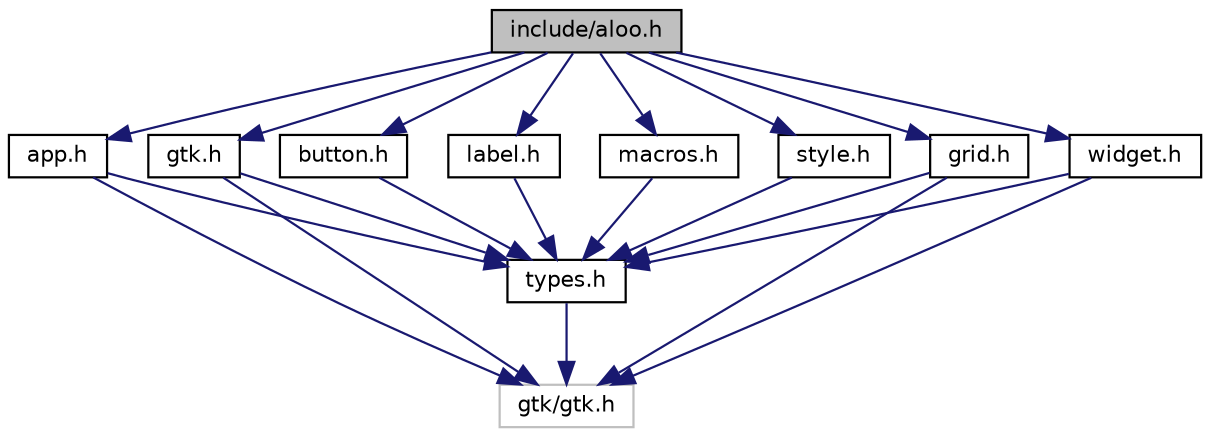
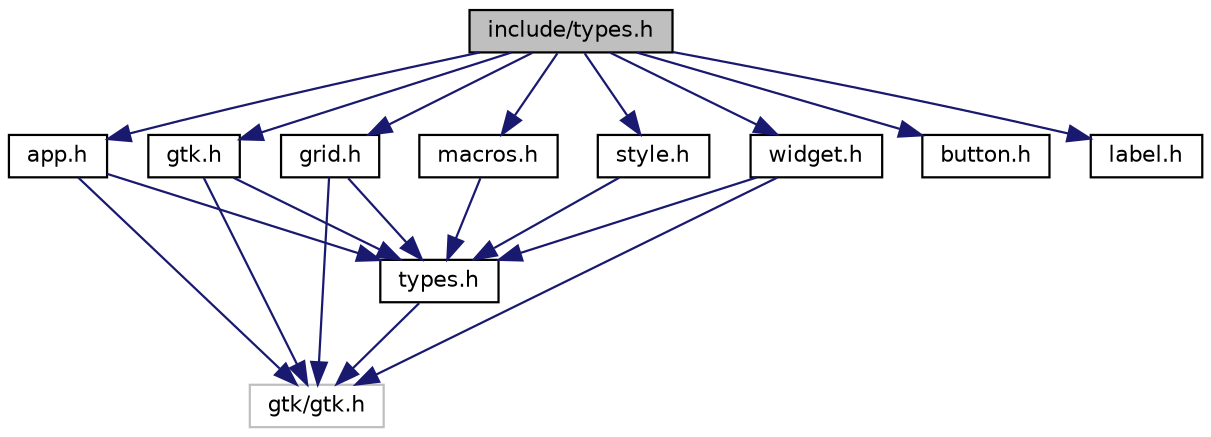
  digraph {
    node [color=black fillcolor=white fontname=Helvetica fontsize=10 shape=record style=filled]
    edge [color=midnightblue fontname=Helvetica fontsize=10 labelfontname=Helvetica labelfontsize=10 style=solid]
-   n1 [fillcolor=grey75 fontcolor=black height=0.2 label="include/aloo.h" width=0.4]
+   n1 [fillcolor=grey75 fontcolor=black height=0.2 label="include/types.h" width=0.4]
    n2 [height=0.2 label="app.h" width=0.4]
    n3 [height=0.2 label="gtk.h" width=0.4]
    n4 [height=0.2 label="button.h" width=0.4]
    n5 [height=0.2 label="grid.h" width=0.4]
    n6 [height=0.2 label="label.h" width=0.4]
    n7 [height=0.2 label="macros.h" width=0.4]
    n8 [height=0.2 label="style.h" width=0.4]
    n9 [height=0.2 label="widget.h" width=0.4]
    n10 [height=0.2 label="types.h" width=0.4]
    n11 [color=grey75 height=0.2 label="gtk/gtk.h" width=0.4]
    n1 -> n2
    n1 -> n3
    n1 -> n4
    n1 -> n5
    n1 -> n6
    n1 -> n7
    n1 -> n8
    n1 -> n9
    n2 -> n10
    n2 -> n11
    n3 -> n10
    n3 -> n11
-   n4 -> n10
    n5 -> n10
    n5 -> n11
-   n6 -> n10
    n7 -> n10
    n8 -> n10
    n9 -> n10
    n9 -> n11
    n10 -> n11
  }
